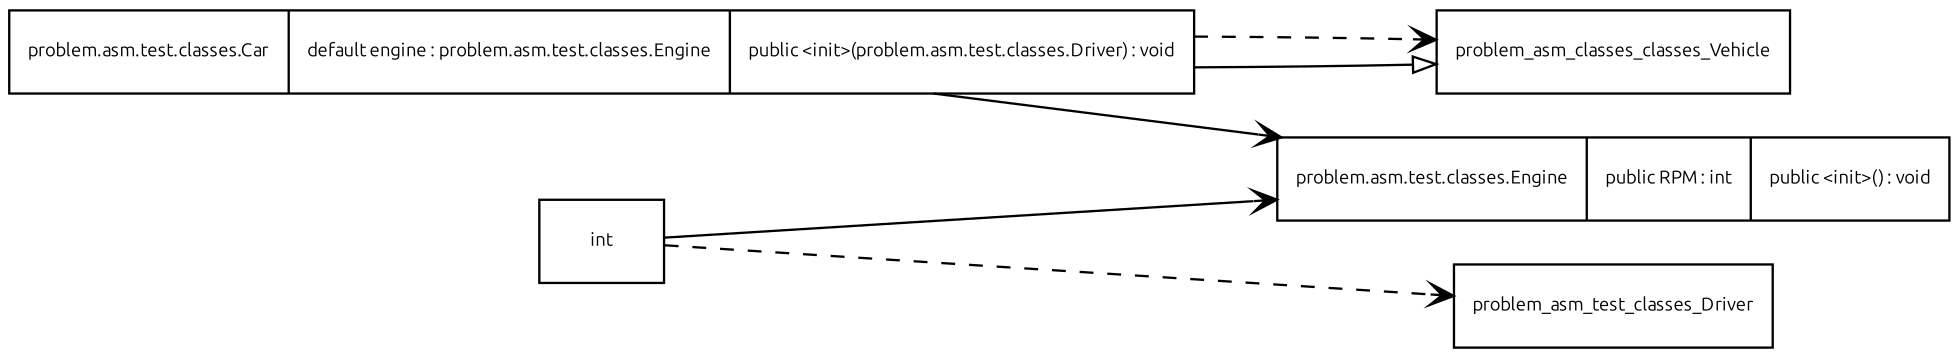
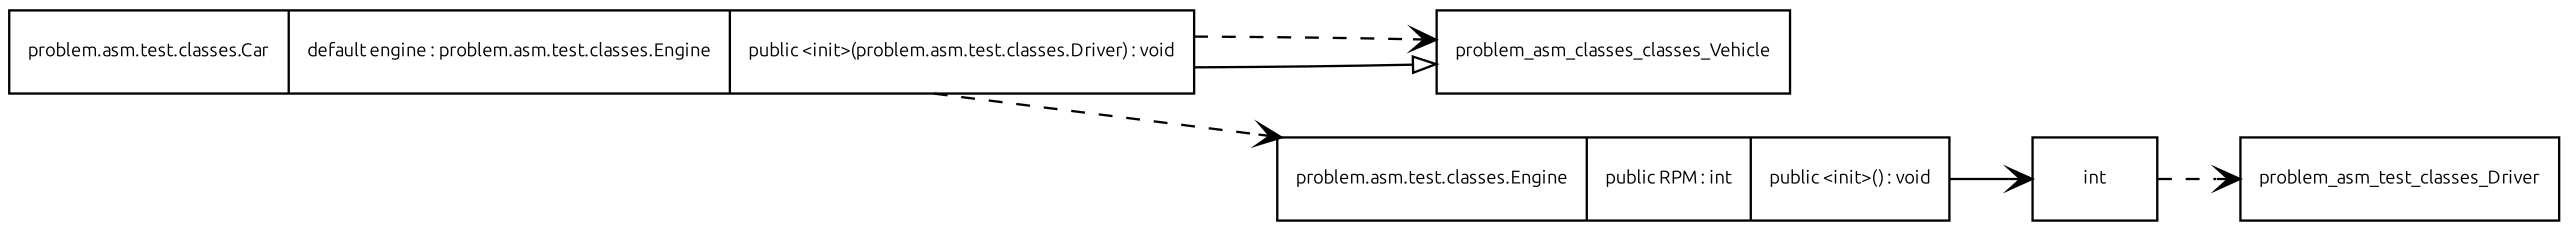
  digraph {
    fontname=Ubuntu
    rankdir=LR
    node [fontname=Ubuntu fontsize=8 shape=record]
    edge [arrowhead=vee fontname=Ubuntu fontsize=8 style=solid]
    n1 [label="{problem.asm.test.classes.Car|default engine : problem.asm.test.classes.Engine\l|public \<init\>(problem.asm.test.classes.Driver) : void\l}"]
    n2 [label=problem_asm_classes_classes_Vehicle]
    n3 [label="{problem.asm.test.classes.Engine|public RPM : int\l|public \<init\>() : void\l}"]
    int
    problem_asm_test_classes_Driver
    n1 -> n2 [arrowhead=empty]
    n1 -> n2 [style=dashed]
-   n1 -> n3
-   int -> n3
+   n1 -> n3 [style=dashed]
+   n3 -> int
    int -> problem_asm_test_classes_Driver [style=dashed]
  }
